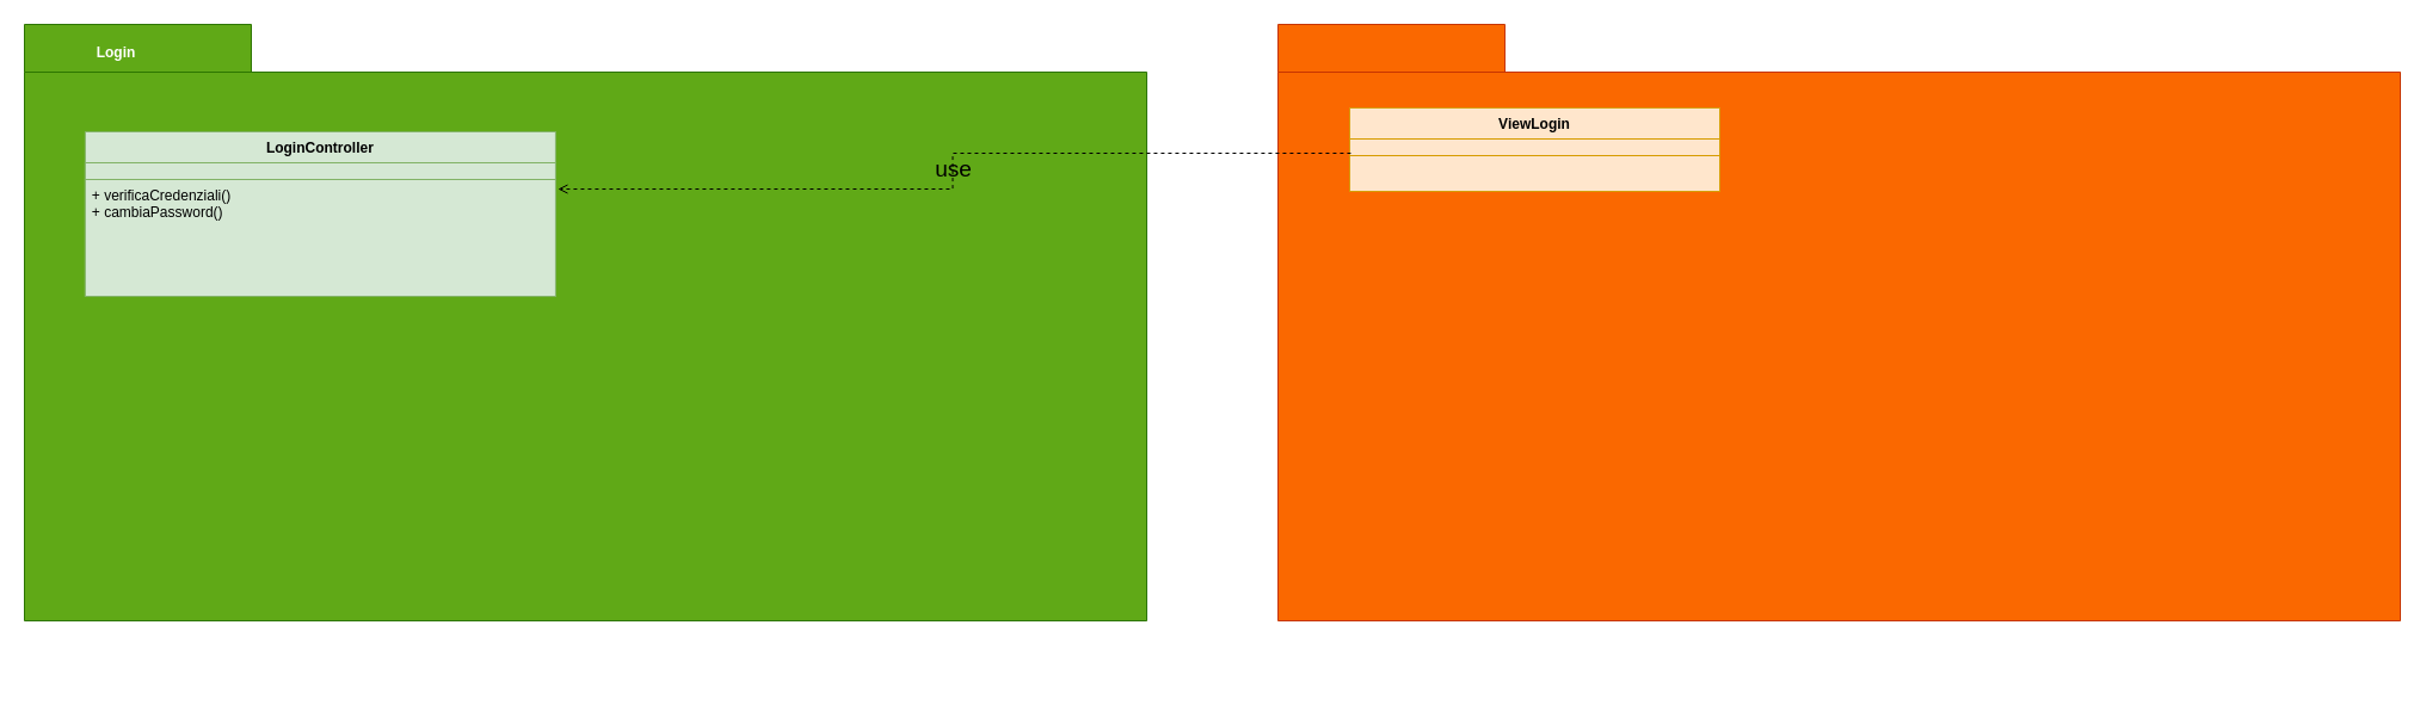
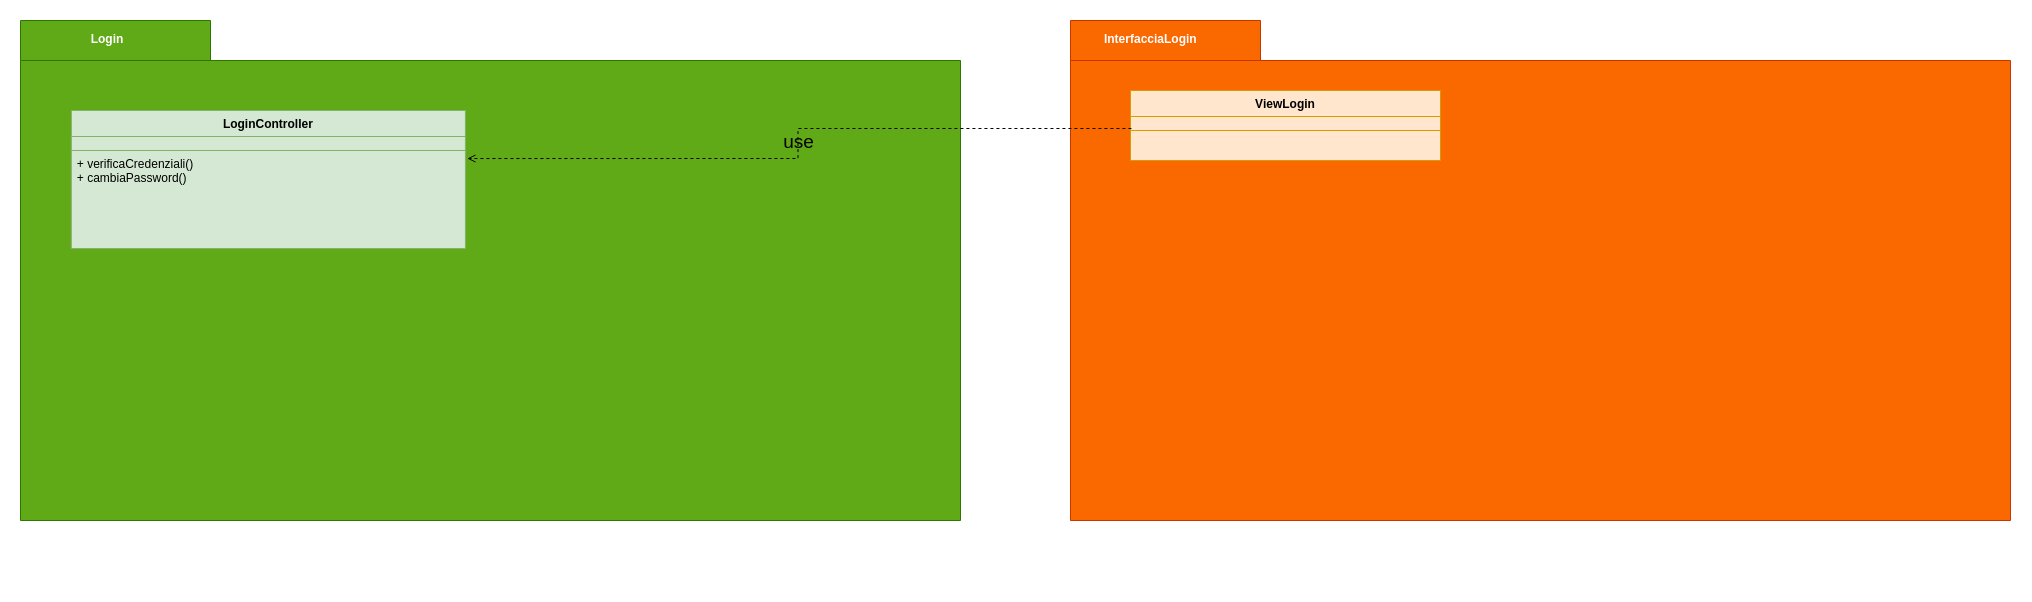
  <mxCell id="0" />
  <mxCell id="1" parent="0" />
  <mxCell id="2" value="" style="group" parent="1" vertex="1" connectable="0"><mxGeometry x="20" width="940" height="500" as="geometry" y="20" /></mxCell>
  <mxCell id="3" value="" style="shape=folder;fontStyle=1;spacingTop=10;tabWidth=190;tabHeight=40;tabPosition=left;html=1;fillColor=#60a917;strokeColor=#2D7600;fontColor=#ffffff;" parent="2" vertex="1"><mxGeometry width="940" height="500" as="geometry" /></mxCell>
- <mxCell id="4" value="Login" style="text;align=center;fontStyle=1;verticalAlign=middle;spacingLeft=3;spacingRight=3;rotatable=0;points=[[0,0.5],[1,0.5]];portConstraint=eastwest;fontColor=#FFFFFF;" parent="2" vertex="1"><mxGeometry x="7.209" y="5.845" width="139.535" height="33.333" as="geometry" /></mxCell>
+ <mxCell id="4" value="Login" style="text;align=center;fontStyle=1;verticalAlign=middle;spacingLeft=3;spacingRight=3;rotatable=0;points=[[0,0.5],[1,0.5]];portConstraint=eastwest;fontColor=#FFFFFF;" parent="2" vertex="1"><mxGeometry x="17.209" y="0.845" width="139.535" height="33.333" as="geometry" /></mxCell>
  <mxCell id="5" value="LoginController" style="swimlane;fontStyle=1;align=center;verticalAlign=top;childLayout=stackLayout;horizontal=1;startSize=26;horizontalStack=0;resizeParent=1;resizeParentMax=0;resizeLast=0;collapsible=1;marginBottom=0;fillColor=#d5e8d4;strokeColor=#82b366;" parent="2" vertex="1"><mxGeometry x="50.847" y="90" width="394.068" height="138" as="geometry" /></mxCell>
  <mxCell id="6" value="" style="text;align=left;verticalAlign=top;spacingLeft=4;spacingRight=4;overflow=hidden;rotatable=0;points=[[0,0.5],[1,0.5]];portConstraint=eastwest;fillColor=#d5e8d4;strokeColor=#82b366;" parent="5" vertex="1"><mxGeometry y="26" width="394.068" height="14" as="geometry" /></mxCell>
  <mxCell id="7" value="+ verificaCredenziali()&#10;+ cambiaPassword()" style="text;strokeColor=#82b366;fillColor=#d5e8d4;align=left;verticalAlign=top;spacingLeft=4;spacingRight=4;overflow=hidden;rotatable=0;points=[[0,0.5],[1,0.5]];portConstraint=eastwest;" parent="5" vertex="1"><mxGeometry y="40" width="394.068" height="98" as="geometry" /></mxCell>
  <mxCell id="8" value="" style="group;fillColor=none;" parent="1" vertex="1" connectable="0"><mxGeometry x="1070" width="940" height="560" as="geometry" y="20" /></mxCell>
  <mxCell id="9" value="" style="shape=folder;fontStyle=1;spacingTop=10;tabWidth=190;tabHeight=40;tabPosition=left;html=1;fillColor=#fa6800;strokeColor=#C73500;fontColor=#000000;" parent="8" vertex="1"><mxGeometry width="940" height="500" as="geometry" /></mxCell>
+ <mxCell id="10" value="InterfacciaLogin    " style="text;align=center;fontStyle=1;verticalAlign=middle;spacingLeft=3;spacingRight=3;rotatable=0;points=[[0,0.5],[1,0.5]];portConstraint=eastwest;fontColor=#FFFFFF;" parent="8" vertex="1"><mxGeometry x="17.209" y="0.845" width="139.535" height="33.333" as="geometry" /></mxCell>
  <mxCell id="11" value="ViewLogin" style="swimlane;fontStyle=1;align=center;verticalAlign=top;childLayout=stackLayout;horizontal=1;startSize=26;horizontalStack=0;resizeParent=1;resizeParentMax=0;resizeLast=0;collapsible=1;marginBottom=0;fillColor=#ffe6cc;strokeColor=#d79b00;" parent="8" vertex="1"><mxGeometry x="60" y="70" width="310" height="70" as="geometry" /></mxCell>
  <mxCell id="12" value="" style="text;align=left;verticalAlign=top;spacingLeft=4;spacingRight=4;overflow=hidden;rotatable=0;points=[[0,0.5],[1,0.5]];portConstraint=eastwest;fillColor=#ffe6cc;strokeColor=#d79b00;" parent="11" vertex="1"><mxGeometry y="26" width="310" height="14" as="geometry" /></mxCell>
  <mxCell id="13" value="" style="text;strokeColor=#d79b00;fillColor=#ffe6cc;align=left;verticalAlign=top;spacingLeft=4;spacingRight=4;overflow=hidden;rotatable=0;points=[[0,0.5],[1,0.5]];portConstraint=eastwest;" parent="11" vertex="1"><mxGeometry y="40" width="310" height="30" as="geometry" /></mxCell>
  <mxCell id="14" value="use" style="edgeStyle=orthogonalEdgeStyle;rounded=0;orthogonalLoop=1;jettySize=auto;html=1;labelBackgroundColor=none;fontSize=19;endArrow=open;endFill=0;dashed=1;exitX=0.003;exitY=-0.067;exitDx=0;exitDy=0;exitPerimeter=0;entryX=1.005;entryY=0.082;entryDx=0;entryDy=0;entryPerimeter=0;" parent="1" source="13" target="7" edge="1"><mxGeometry relative="1" as="geometry"><mxPoint x="400" y="140" as="targetPoint" /><mxPoint x="1140" y="125" as="sourcePoint" /></mxGeometry></mxCell>
